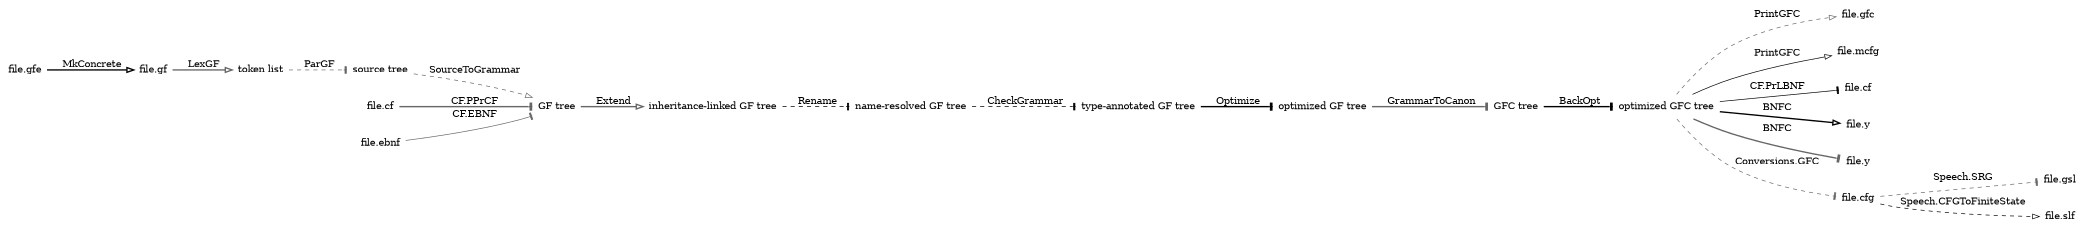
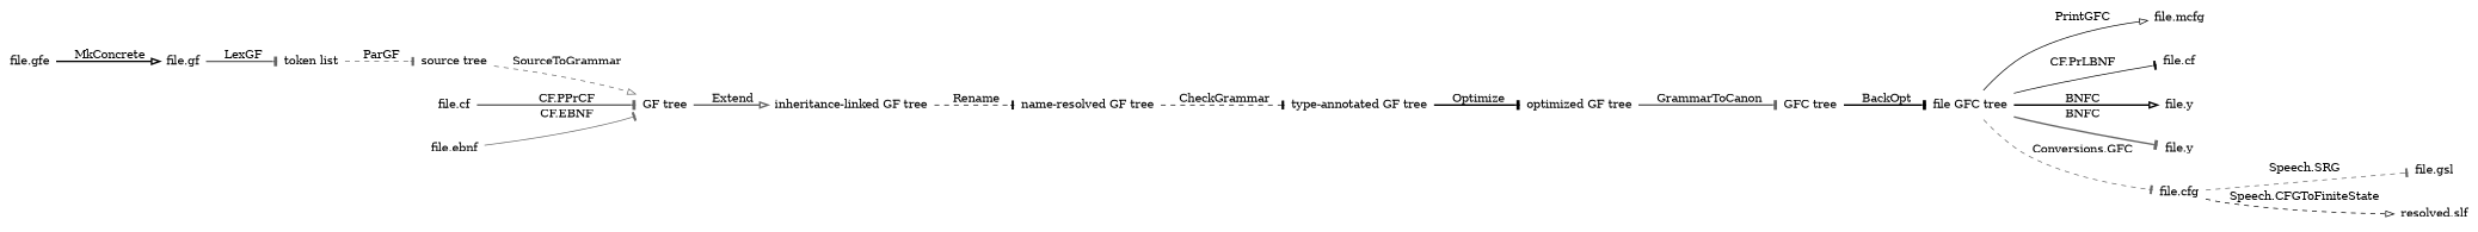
  digraph {
    rankdir=LR
    node [color=deeppink shape=plaintext style=solid]
    edge [arrowhead=tee color=gray40 style=bold]
    n1 [color=red label="file.gfe"]
    n2 [label="file.gf"]
    n3 [color=brown label="token list"]
    n4 [color=red label="source tree"]
    n5 [color=brown label="GF tree"]
    n6 [color=red label="inheritance-linked GF tree"]
    n7 [label="name-resolved GF tree"]
    n8 [color=brown label="file.cf"]
    n9 [label="file.ebnf"]
    n10 [color=black label="type-annotated GF tree"]
    n11 [label="optimized GF tree"]
    n12 [label="GFC tree"]
-   n13 [color=red label="optimized GFC tree"]
-   n14 [label="file.gfc"]
+   n13 [color=red label="file GFC tree"]
    n15 [label="file.mcfg"]
    n16 [label="file.cf"]
    n17 [color=red label="file.y"]
    n18 [color=red label="file.y"]
    n19 [color=brown label="file.cfg"]
    n20 [color=red label="file.gsl"]
-   n21 [color=brown label="file.slf"]
+   n21 [color=brown label="resolved.slf"]
    n1 -> n2 [arrowhead=onormal color=black label=" MkConcrete"]
-   n2 -> n3 [arrowhead=onormal label=" LexGF"]
+   n2 -> n3 [label=" LexGF"]
    n3 -> n4 [label=" ParGF" style=dashed]
    n4 -> n5 [arrowhead=onormal label=" SourceToGrammar" style=dashed]
    n5 -> n6 [arrowhead=onormal label=" Extend"]
    n6 -> n7 [color=black label=" Rename" style=dashed]
    n7 -> n10 [color=black label=" CheckGrammar" style=dashed]
    n8 -> n5 [label=" CF.PPrCF"]
    n9 -> n5 [label=" CF.EBNF" style=solid]
    n10 -> n11 [color=black label=" Optimize"]
    n11 -> n12 [label=" GrammarToCanon"]
    n12 -> n13 [color=black label=" BackOpt"]
-   n13 -> n14 [arrowhead=onormal label=" PrintGFC" style=dashed]
    n13 -> n15 [arrowhead=onormal color=black label=" PrintGFC" style=solid]
    n13 -> n16 [color=black label=" CF.PrLBNF" style=solid]
    n13 -> n17 [arrowhead=onormal color=black label=" BNFC"]
    n13 -> n18 [label=" BNFC"]
    n13 -> n19 [label=" Conversions.GFC" style=dashed]
    n19 -> n20 [label=" Speech.SRG" style=dashed]
    n19 -> n21 [arrowhead=onormal color=black label=" Speech.CFGToFiniteState" style=dashed]
  }
